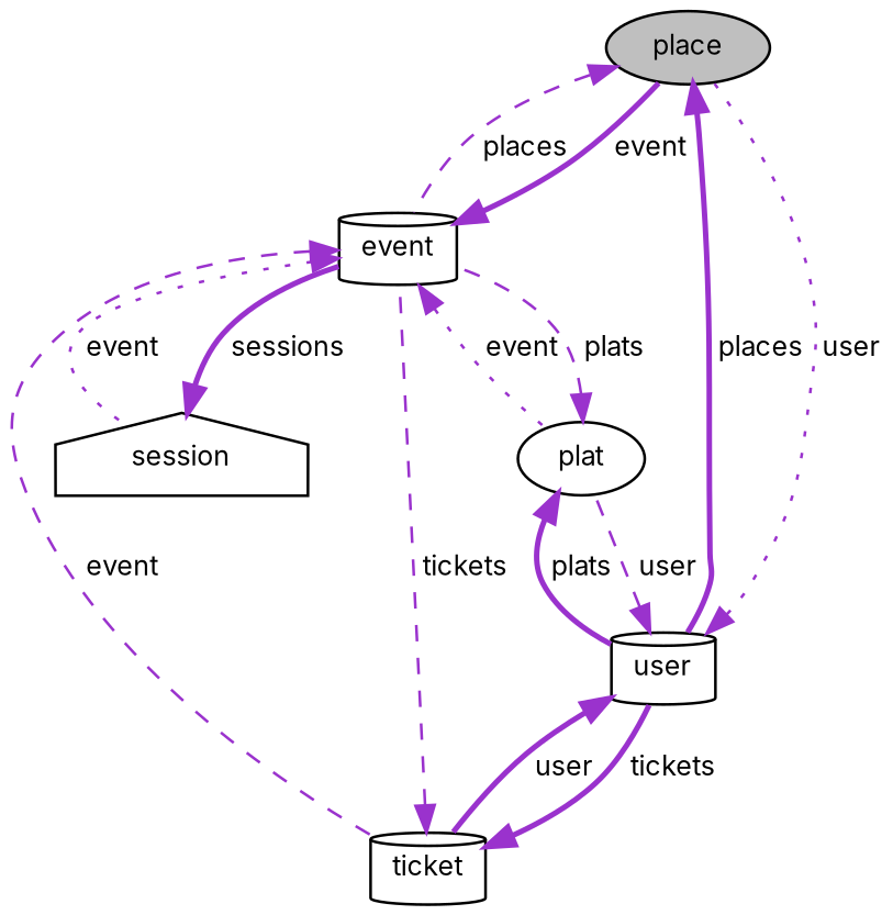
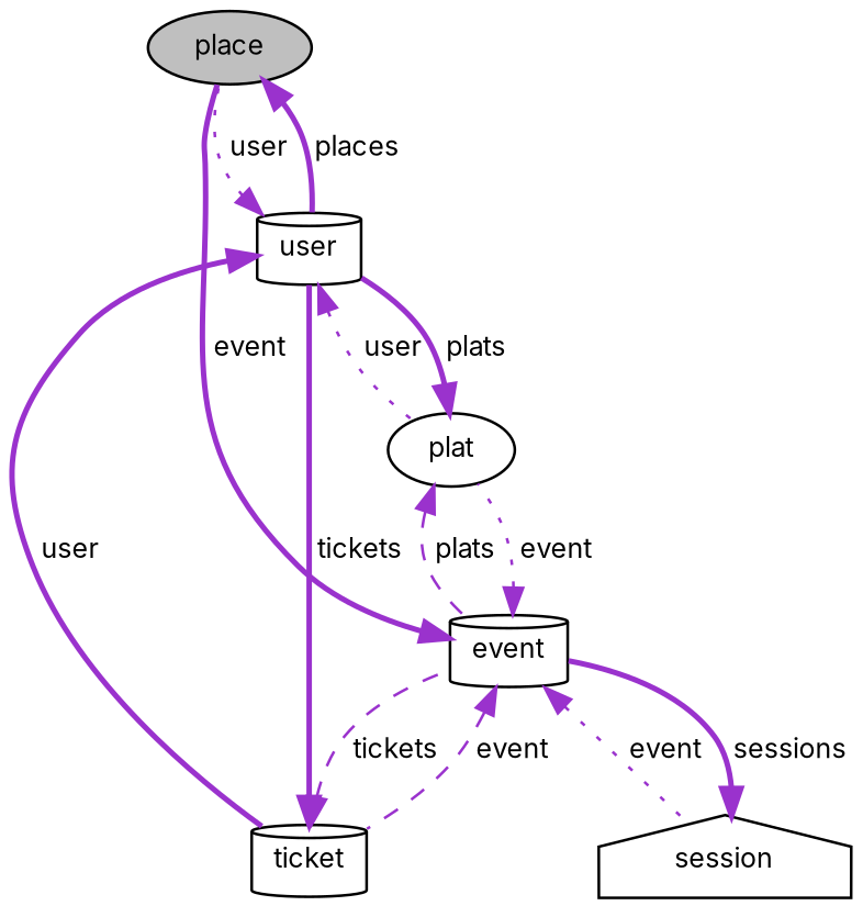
  digraph {
    fontname=Inter
    node [color=black fillcolor=white fontname=Inter fontsize=10 shape=cylinder style=filled]
    edge [color=darkorchid3 dir=back fontname=Inter fontsize=10 labelfontname=Helvetica labelfontsize=10 style=bold]
    n1 [fillcolor=grey75 fontcolor=black height=0.2 label=place shape=ellipse width=0.4]
    n2 [height=0.2 label=event width=0.4]
    n3 [height=0.2 label=user width=0.4]
    n4 [height=0.2 label=session shape=house width=0.4]
    n5 [height=0.2 label=ticket width=0.4]
    n6 [height=0.2 label=plat shape=ellipse width=0.4]
-   n1 -> n2 [label=" places" style=dashed]
    n1 -> n3 [label=" places"]
    n2 -> n1 [label=" event"]
    n2 -> n4 [label=" event" style=dotted]
    n2 -> n5 [label=" event" style=dashed]
    n2 -> n6 [label=" event" style=dotted]
    n3 -> n1 [label=" user" style=dotted]
    n3 -> n5 [label=" user"]
-   n3 -> n6 [label=" user" style=dashed]
+   n3 -> n6 [label=" user" style=dotted]
    n4 -> n2 [label=" sessions"]
    n5 -> n2 [label=" tickets" style=dashed]
    n5 -> n3 [label=" tickets"]
    n6 -> n2 [label=" plats" style=dashed]
    n6 -> n3 [label=" plats"]
  }
